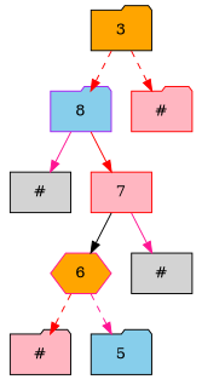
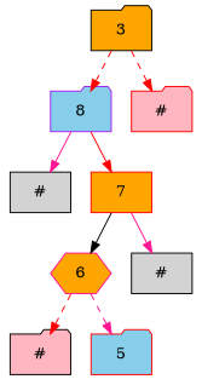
  digraph {
    node [color=black fillcolor=orange shape=folder style=filled]
    edge [color=red style=dashed]
    n1 [label=3]
    n2 [color=purple fillcolor=skyblue label=8]
    n3 [color=red fillcolor=lightpink label="#"]
    n4 [fillcolor=lightgrey label="#" shape=box]
-   n5 [color=red fillcolor=lightpink label=7 shape=box]
+   n5 [color=red label=7 shape=box]
    n6 [color=deeppink label=6 shape=hexagon]
    n7 [fillcolor=lightgrey label="#" shape=box]
    n8 [fillcolor=lightpink label="#"]
-   n9 [fillcolor=skyblue label=5]
+   n9 [color=red fillcolor=skyblue label=5]
    n1 -> n2
    n1 -> n3
    n2 -> n4 [color=deeppink style=solid]
    n2 -> n5 [style=solid]
    n5 -> n6 [color=black style=solid]
    n5 -> n7 [color=deeppink style=solid]
    n6 -> n8
    n6 -> n9 [color=deeppink]
  }
